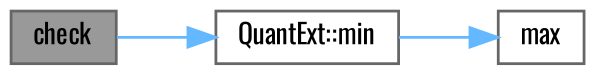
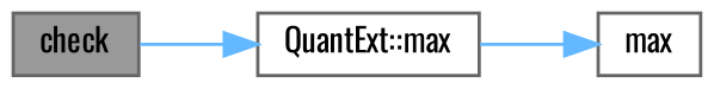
  digraph {
    fontname=Oswald
    rankdir=LR
    node [color=grey40 fillcolor=white fontname=Oswald fontsize=10 shape=box style=filled]
    edge [color=steelblue1 fontname=Oswald fontsize=10 labelfontname=Helvetica labelfontsize=10 style=solid]
    n1 [color=gray40 fillcolor=grey60 fontcolor=black height=0.2 label=check width=0.4]
-   n2 [height=0.2 label="QuantExt::min" width=0.4]
+   n2 [height=0.2 label="QuantExt::max" width=0.4]
    n3 [height=0.2 label=max width=0.4]
    n1 -> n2
    n2 -> n3
  }
